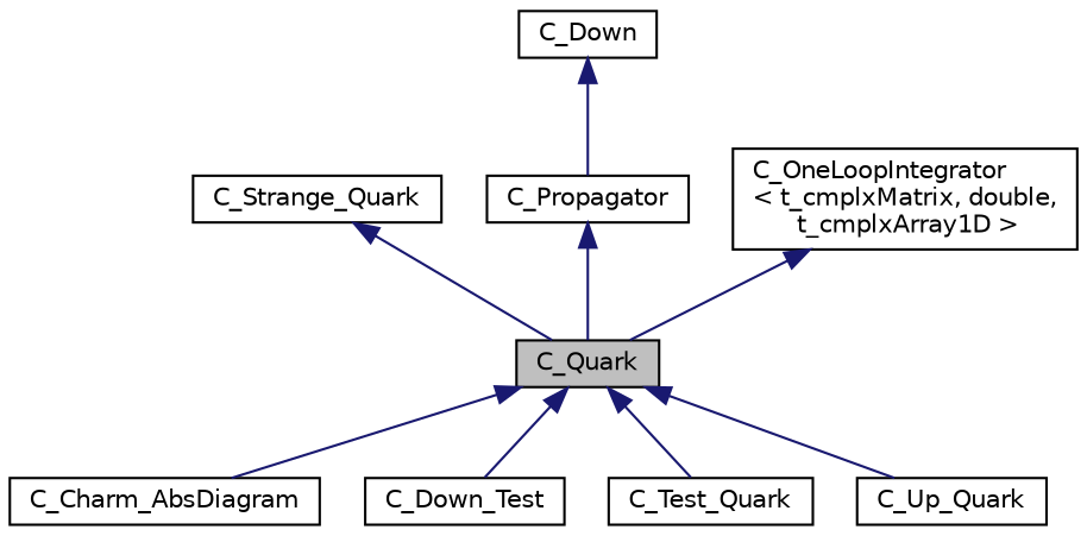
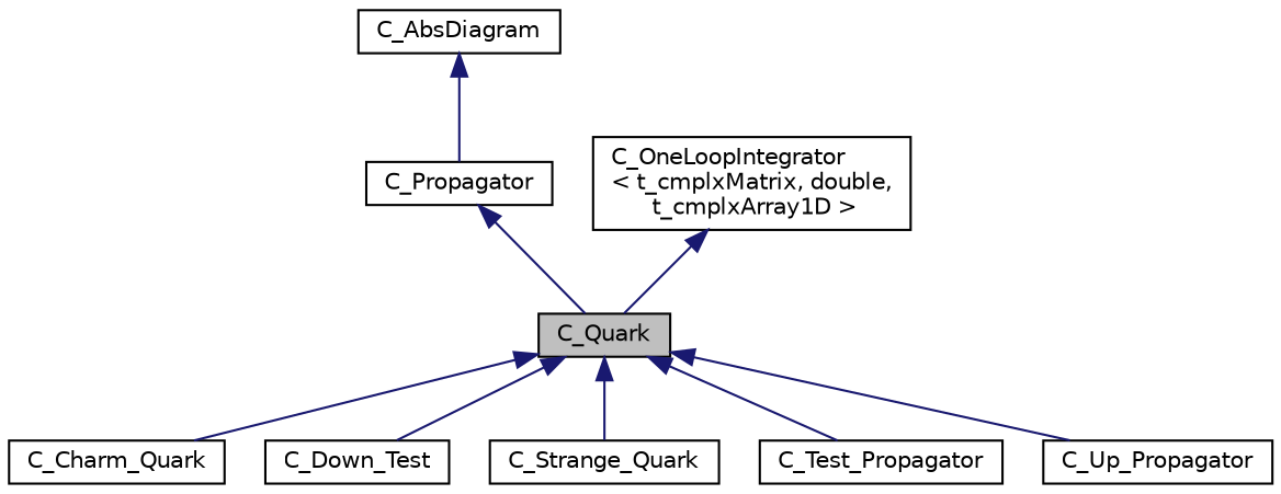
  digraph {
    node [color=black fillcolor=white fontname=Helvetica fontsize=10 shape=record style=filled]
    edge [color=midnightblue dir=back fontname=Helvetica fontsize=10 labelfontname=Helvetica labelfontsize=10 style=solid]
    n1 [fillcolor=grey75 fontcolor=black height=0.2 label=C_Quark width=0.4]
-   n2 [height=0.2 label=C_Charm_AbsDiagram width=0.4]
+   n2 [height=0.2 label=C_Charm_Quark width=0.4]
    n3 [height=0.2 label=C_Down_Test width=0.4]
    n4 [height=0.2 label=C_Strange_Quark width=0.4]
-   n5 [height=0.2 label=C_Test_Quark width=0.4]
-   n6 [height=0.2 label=C_Up_Quark width=0.4]
+   n5 [height=0.2 label=C_Test_Propagator width=0.4]
+   n6 [height=0.2 label=C_Up_Propagator width=0.4]
    n7 [height=0.2 label=C_Propagator width=0.4]
-   n8 [height=0.2 label=C_Down width=0.4]
+   n8 [height=0.2 label=C_AbsDiagram width=0.4]
    n9 [height=0.2 label="C_OneLoopIntegrator\l\< t_cmplxMatrix, double,\l t_cmplxArray1D \>" width=0.4]
    n1 -> n2
    n1 -> n3
-   n4 -> n1
+   n1 -> n4
    n1 -> n5
    n1 -> n6
    n7 -> n1
    n8 -> n7
    n9 -> n1
  }
